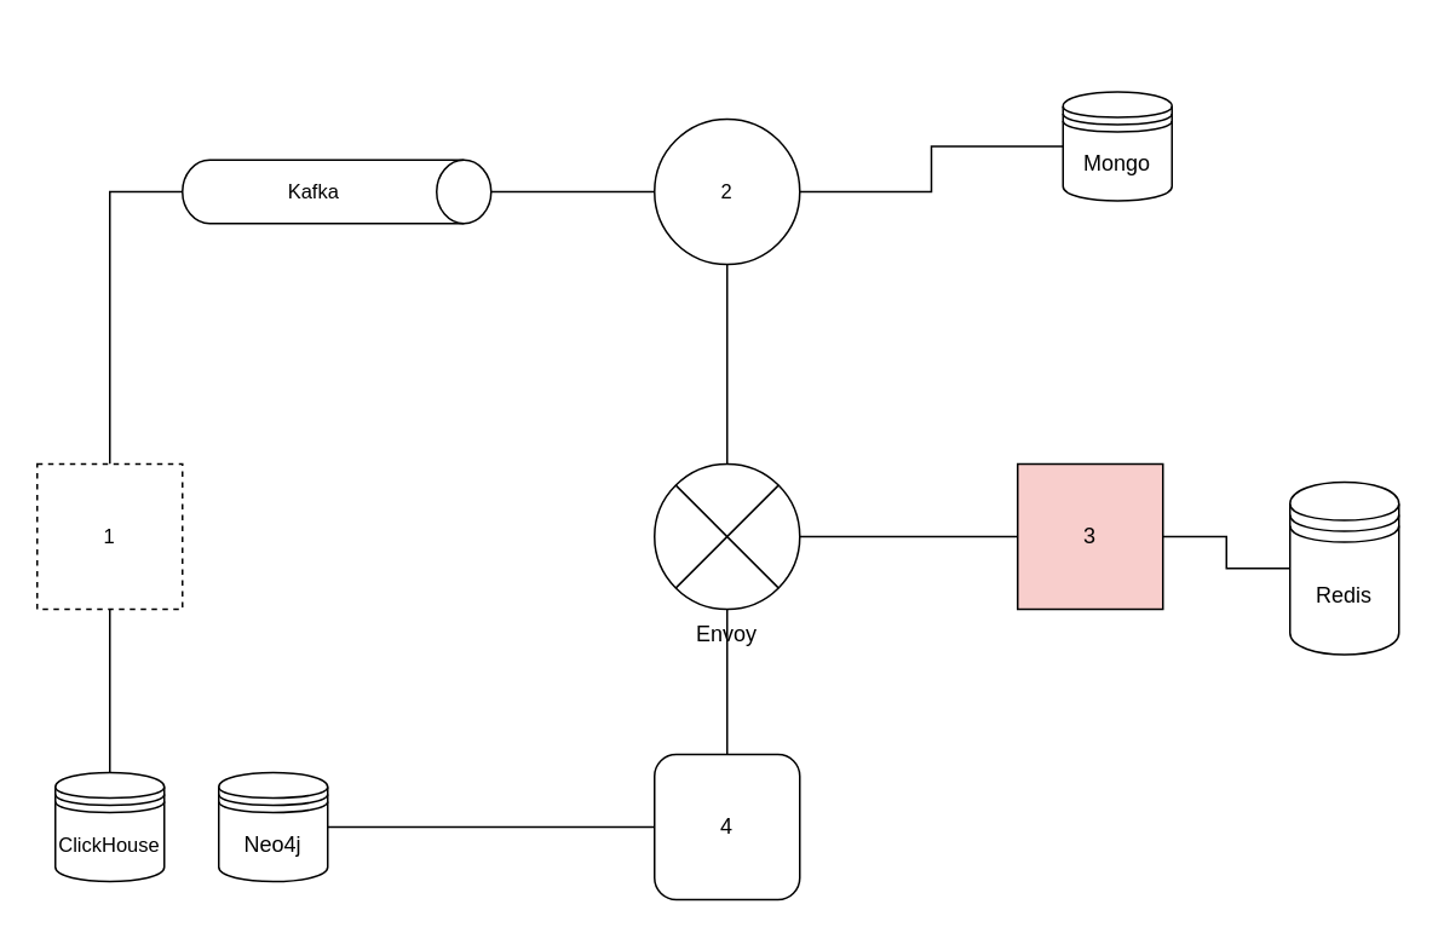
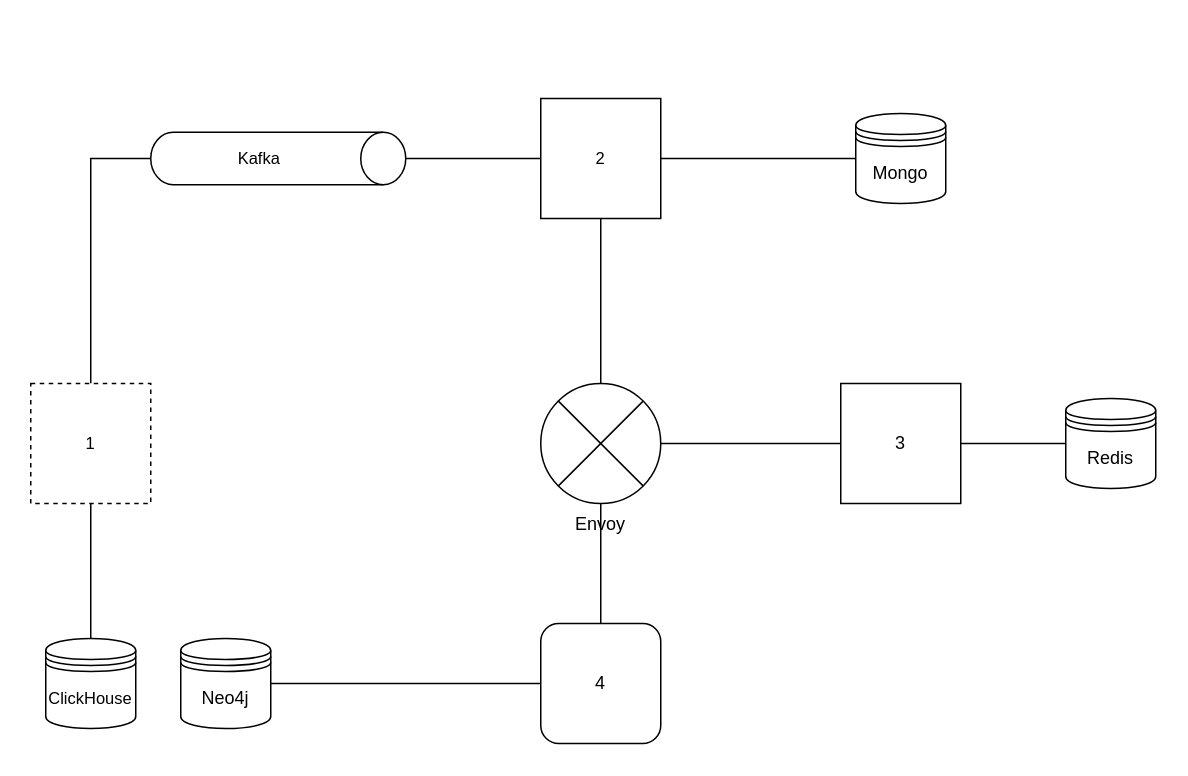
  <mxCell id="0" />
  <mxCell id="1" parent="0" />
  <mxCell id="2" style="edgeStyle=orthogonalEdgeStyle;shape=connector;rounded=0;orthogonalLoop=1;jettySize=auto;html=1;labelBackgroundColor=default;strokeColor=default;align=center;verticalAlign=middle;fontFamily=Helvetica;fontSize=11;fontColor=default;endArrow=none;endFill=0;" edge="1" parent="1" source="5" target="7"><mxGeometry relative="1" as="geometry" /></mxCell>
  <mxCell id="3" style="edgeStyle=orthogonalEdgeStyle;shape=connector;rounded=0;orthogonalLoop=1;jettySize=auto;html=1;labelBackgroundColor=default;strokeColor=default;align=center;verticalAlign=middle;fontFamily=Helvetica;fontSize=11;fontColor=default;endArrow=none;endFill=0;" edge="1" parent="1" source="5" target="19"><mxGeometry relative="1" as="geometry" /></mxCell>
  <mxCell id="4" style="edgeStyle=orthogonalEdgeStyle;shape=connector;rounded=0;orthogonalLoop=1;jettySize=auto;html=1;labelBackgroundColor=default;strokeColor=default;align=center;verticalAlign=middle;fontFamily=Helvetica;fontSize=11;fontColor=default;endArrow=none;endFill=0;" edge="1" parent="1" source="5" target="10"><mxGeometry relative="1" as="geometry" /></mxCell>
  <mxCell id="5" value="Envoy" style="shape=sumEllipse;perimeter=ellipsePerimeter;whiteSpace=wrap;html=1;backgroundOutline=1;labelPosition=center;verticalLabelPosition=bottom;align=center;verticalAlign=top;" vertex="1" parent="1"><mxGeometry x="360" y="255" width="80" height="80" as="geometry" /></mxCell>
  <mxCell id="6" style="edgeStyle=orthogonalEdgeStyle;shape=connector;rounded=0;orthogonalLoop=1;jettySize=auto;html=1;labelBackgroundColor=default;strokeColor=default;align=center;verticalAlign=middle;fontFamily=Helvetica;fontSize=11;fontColor=default;endArrow=none;endFill=0;" edge="1" parent="1" source="7" target="17"><mxGeometry relative="1" as="geometry" /></mxCell>
- <mxCell id="7" value="3" style="whiteSpace=wrap;html=1;aspect=fixed;fillColor=#f8cecc;" vertex="1" parent="1"><mxGeometry x="560" y="255" width="80" height="80" as="geometry" /></mxCell>
+ <mxCell id="7" value="3" style="whiteSpace=wrap;html=1;aspect=fixed;" vertex="1" parent="1"><mxGeometry x="560" y="255" width="80" height="80" as="geometry" /></mxCell>
  <mxCell id="8" style="edgeStyle=orthogonalEdgeStyle;shape=connector;rounded=0;orthogonalLoop=1;jettySize=auto;html=1;labelBackgroundColor=default;strokeColor=default;align=center;verticalAlign=middle;fontFamily=Helvetica;fontSize=11;fontColor=default;endArrow=none;endFill=0;" edge="1" parent="1" source="10" target="11"><mxGeometry relative="1" as="geometry" /></mxCell>
  <mxCell id="9" style="edgeStyle=orthogonalEdgeStyle;shape=connector;rounded=0;orthogonalLoop=1;jettySize=auto;html=1;labelBackgroundColor=default;strokeColor=default;align=center;verticalAlign=middle;fontFamily=Helvetica;fontSize=11;fontColor=default;endArrow=none;endFill=0;" edge="1" parent="1" source="10" target="12"><mxGeometry relative="1" as="geometry" /></mxCell>
- <mxCell id="10" value="2" style="ellipse;whiteSpace=wrap;html=1;aspect=fixed;fontFamily=Helvetica;fontSize=11;fontColor=default;" vertex="1" parent="1"><mxGeometry x="360" y="65" width="80" height="80" as="geometry" /></mxCell>
- <mxCell id="11" value="Mongo" style="shape=datastore;whiteSpace=wrap;html=1;" vertex="1" parent="1"><mxGeometry x="585" y="50" width="60" height="60" as="geometry" /></mxCell>
+ <mxCell id="10" value="2" style="whiteSpace=wrap;html=1;aspect=fixed;fontFamily=Helvetica;fontSize=11;fontColor=default;" vertex="1" parent="1"><mxGeometry x="360" y="65" width="80" height="80" as="geometry" /></mxCell>
+ <mxCell id="11" value="Mongo" style="shape=datastore;whiteSpace=wrap;html=1;" vertex="1" parent="1"><mxGeometry x="570" y="75" width="60" height="60" as="geometry" /></mxCell>
  <mxCell id="12" value="Kafka" style="shape=cylinder3;whiteSpace=wrap;html=1;boundedLbl=1;backgroundOutline=1;size=15;fontFamily=Helvetica;fontSize=11;fontColor=default;rotation=90;horizontal=0;" vertex="1" parent="1"><mxGeometry x="167.5" y="20" width="35" height="170" as="geometry" /></mxCell>
  <mxCell id="13" style="edgeStyle=orthogonalEdgeStyle;shape=connector;rounded=0;orthogonalLoop=1;jettySize=auto;html=1;labelBackgroundColor=default;strokeColor=default;align=center;verticalAlign=middle;fontFamily=Helvetica;fontSize=11;fontColor=default;endArrow=none;endFill=0;" edge="1" parent="1" source="15" target="12"><mxGeometry relative="1" as="geometry"><Array as="points"><mxPoint x="60" y="105" /></Array></mxGeometry></mxCell>
  <mxCell id="14" style="edgeStyle=orthogonalEdgeStyle;shape=connector;rounded=0;orthogonalLoop=1;jettySize=auto;html=1;labelBackgroundColor=default;strokeColor=default;align=center;verticalAlign=middle;fontFamily=Helvetica;fontSize=11;fontColor=default;endArrow=none;endFill=0;" edge="1" parent="1" source="15" target="16"><mxGeometry relative="1" as="geometry" /></mxCell>
  <mxCell id="15" value="1" style="whiteSpace=wrap;html=1;aspect=fixed;fontFamily=Helvetica;fontSize=11;fontColor=default;dashed=1;" vertex="1" parent="1"><mxGeometry x="20" y="255" width="80" height="80" as="geometry" /></mxCell>
  <mxCell id="16" value="ClickHouse" style="shape=datastore;whiteSpace=wrap;html=1;fontFamily=Helvetica;fontSize=11;fontColor=default;" vertex="1" parent="1"><mxGeometry x="30" y="425" width="60" height="60" as="geometry" /></mxCell>
- <mxCell id="17" value="Redis" style="shape=datastore;whiteSpace=wrap;html=1;" vertex="1" parent="1"><mxGeometry x="710" y="265" width="60" height="95" as="geometry" /></mxCell>
+ <mxCell id="17" value="Redis" style="shape=datastore;whiteSpace=wrap;html=1;" vertex="1" parent="1"><mxGeometry x="710" y="265" width="60" height="60" as="geometry" /></mxCell>
  <mxCell id="18" style="edgeStyle=orthogonalEdgeStyle;shape=connector;rounded=0;orthogonalLoop=1;jettySize=auto;html=1;labelBackgroundColor=default;strokeColor=default;align=center;verticalAlign=middle;fontFamily=Helvetica;fontSize=11;fontColor=default;endArrow=none;endFill=0;" edge="1" parent="1" source="19" target="20"><mxGeometry relative="1" as="geometry" /></mxCell>
  <mxCell id="19" value="4" style="whiteSpace=wrap;html=1;aspect=fixed;rounded=1;" vertex="1" parent="1"><mxGeometry x="360" y="415" width="80" height="80" as="geometry" /></mxCell>
  <mxCell id="20" value="Neo4j" style="shape=datastore;whiteSpace=wrap;html=1;" vertex="1" parent="1"><mxGeometry x="120" y="425" width="60" height="60" as="geometry" /></mxCell>
